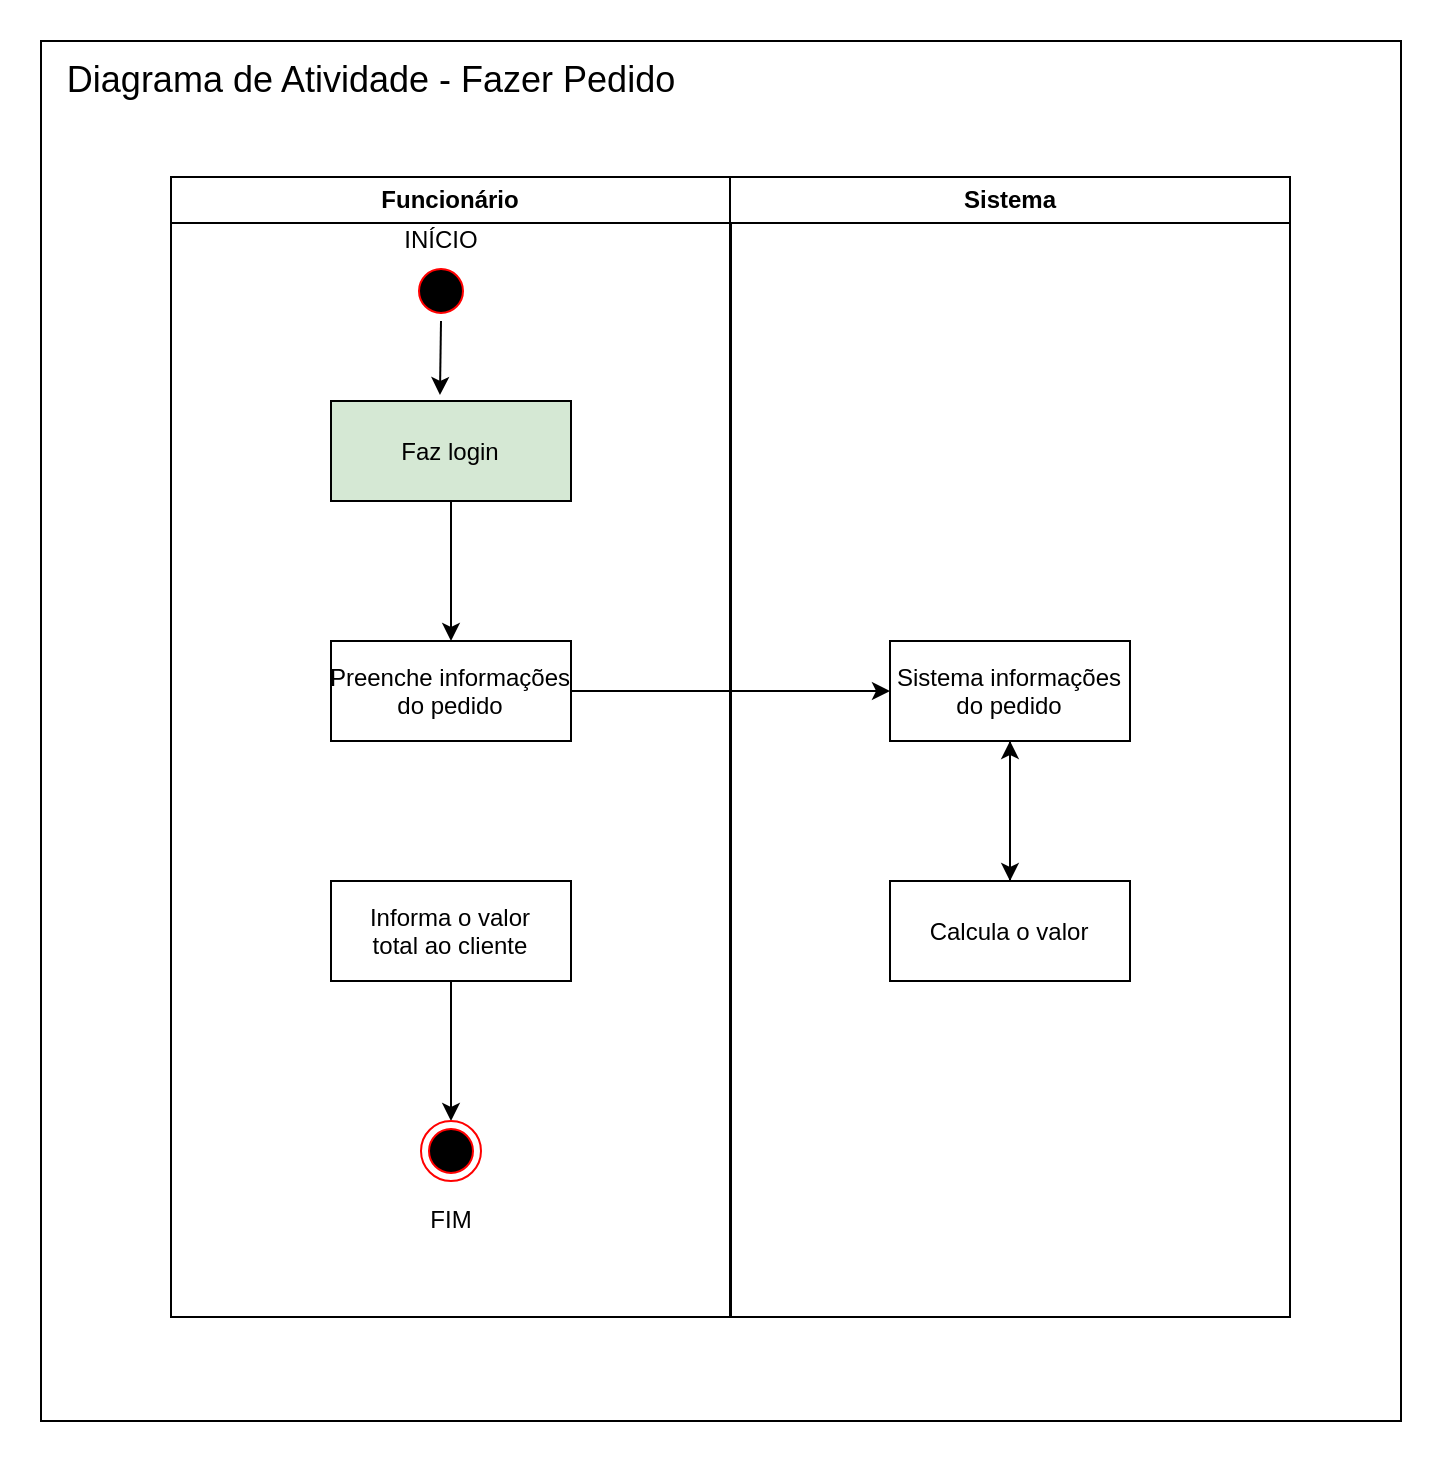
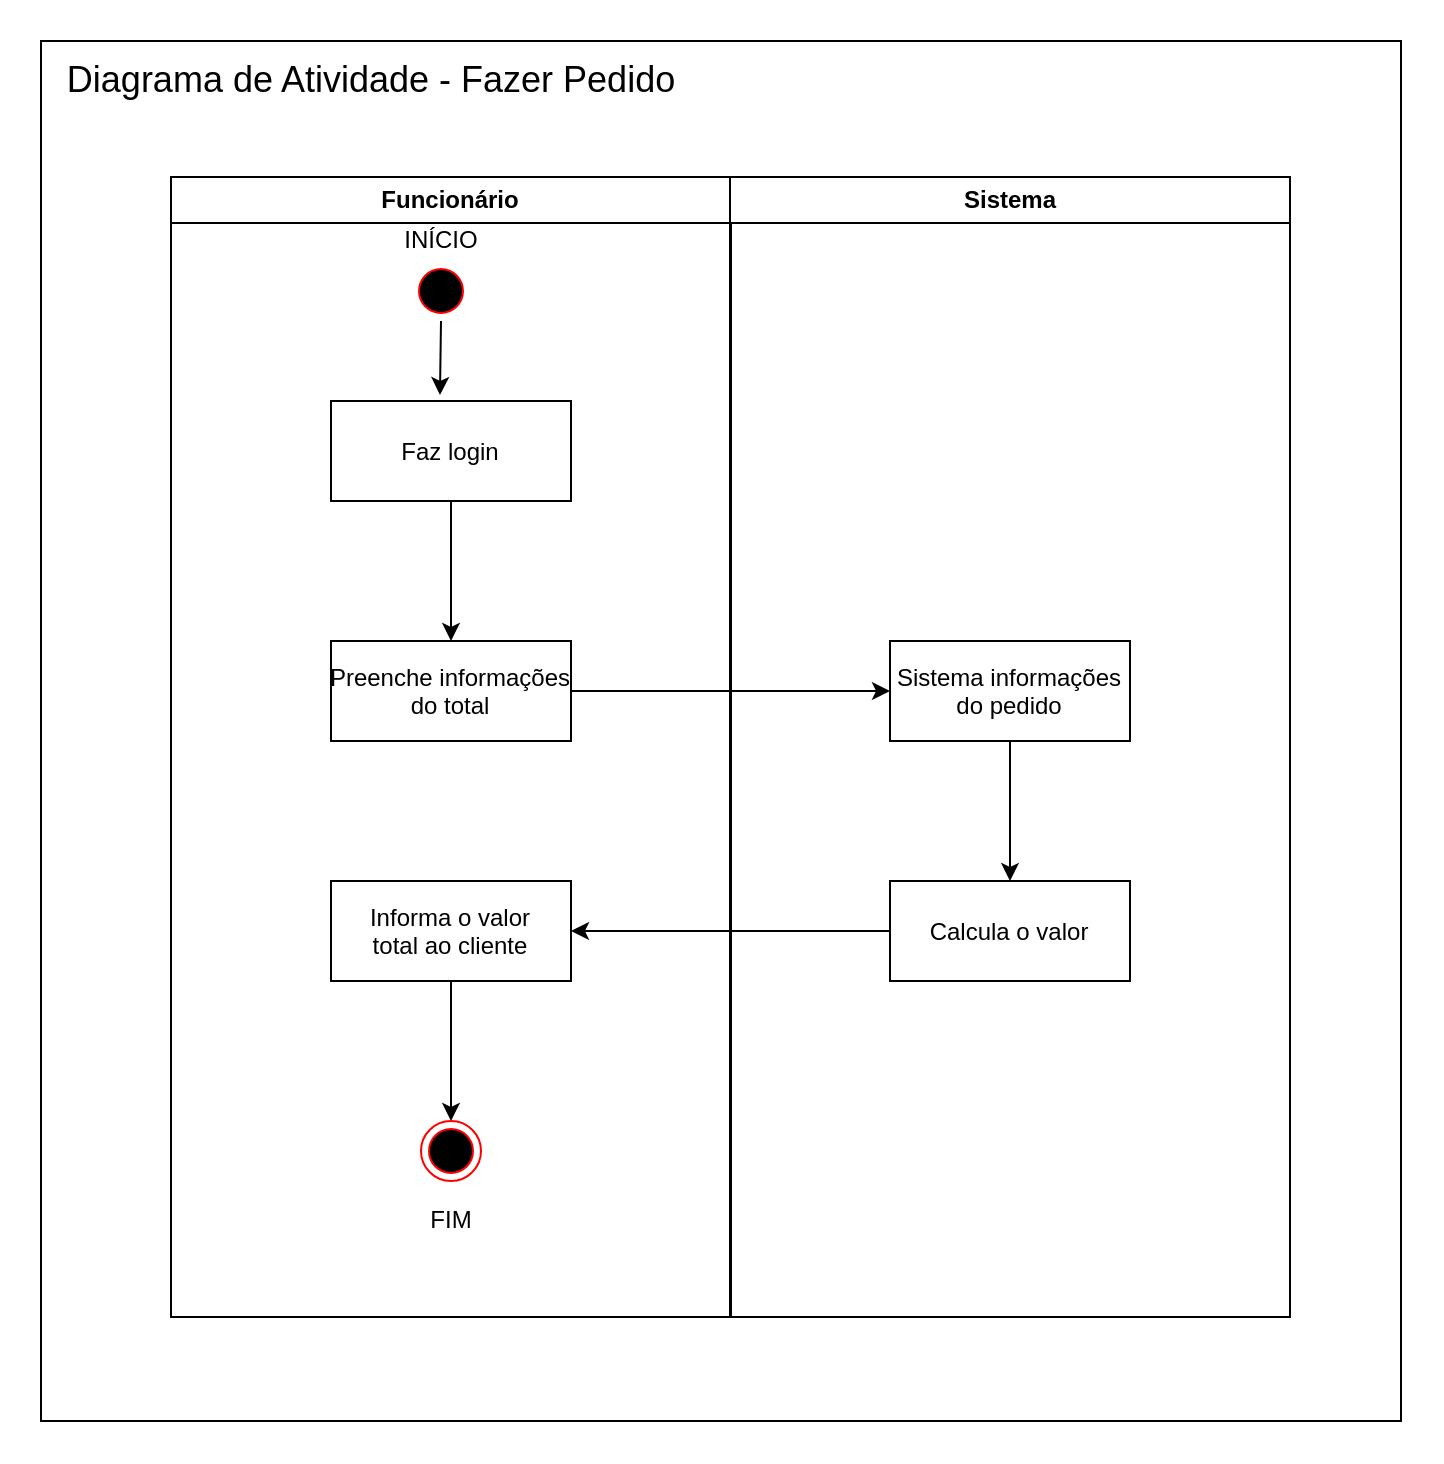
  <mxCell id="0" />
  <mxCell id="1" parent="0" />
  <mxCell id="2" value="" style="rounded=0;whiteSpace=wrap;html=1;" vertex="1" parent="1"><mxGeometry x="20" y="20" width="680" height="690" as="geometry" /></mxCell>
  <mxCell id="3" value="&lt;span style=&quot;font-size: 18px&quot;&gt;Diagrama de Atividade - Fazer Pedido&lt;br&gt;&lt;/span&gt;" style="text;html=1;align=center;verticalAlign=middle;resizable=0;points=[];autosize=1;" vertex="1" parent="1"><mxGeometry x="25" y="30" width="320" height="20" as="geometry" /></mxCell>
  <mxCell id="4" value="Funcionário" style="swimlane;whiteSpace=wrap;startSize=23;" vertex="1" parent="1"><mxGeometry x="85" y="88" width="280" height="570" as="geometry" /></mxCell>
  <mxCell id="5" style="edgeStyle=orthogonalEdgeStyle;rounded=0;orthogonalLoop=1;jettySize=auto;html=1;exitX=0.5;exitY=1;exitDx=0;exitDy=0;entryX=0.454;entryY=-0.06;entryDx=0;entryDy=0;entryPerimeter=0;" edge="1" parent="4" source="6" target="8"><mxGeometry relative="1" as="geometry" /></mxCell>
  <mxCell id="6" value="" style="ellipse;shape=startState;fillColor=#000000;strokeColor=#ff0000;" vertex="1" parent="4"><mxGeometry x="120" y="42" width="30" height="30" as="geometry" /></mxCell>
  <mxCell id="7" style="edgeStyle=orthogonalEdgeStyle;rounded=0;orthogonalLoop=1;jettySize=auto;html=1;" edge="1" parent="4" source="8" target="10"><mxGeometry relative="1" as="geometry" /></mxCell>
- <mxCell id="8" value="Faz login" style="fillColor=#d5e8d4;" vertex="1" parent="4"><mxGeometry x="80" y="112" width="120" height="50" as="geometry" /></mxCell>
+ <mxCell id="8" value="Faz login" style="" vertex="1" parent="4"><mxGeometry x="80" y="112" width="120" height="50" as="geometry" /></mxCell>
  <mxCell id="9" value="INÍCIO" style="text;html=1;align=center;verticalAlign=middle;resizable=0;points=[];autosize=1;" vertex="1" parent="4"><mxGeometry x="110" y="22" width="50" height="20" as="geometry" /></mxCell>
- <mxCell id="10" value="Preenche informações &#10;do pedido" style="" vertex="1" parent="4"><mxGeometry x="80" y="232" width="120" height="50" as="geometry" /></mxCell>
+ <mxCell id="10" value="Preenche informações &#10;do total" style="" vertex="1" parent="4"><mxGeometry x="80" y="232" width="120" height="50" as="geometry" /></mxCell>
  <mxCell id="11" style="edgeStyle=orthogonalEdgeStyle;rounded=0;orthogonalLoop=1;jettySize=auto;html=1;entryX=0.5;entryY=0;entryDx=0;entryDy=0;" edge="1" parent="4" source="12" target="13"><mxGeometry relative="1" as="geometry" /></mxCell>
  <mxCell id="12" value="Informa o valor &#10;total ao cliente" style="" vertex="1" parent="4"><mxGeometry x="80" y="352" width="120" height="50" as="geometry" /></mxCell>
  <mxCell id="13" value="" style="ellipse;html=1;shape=endState;fillColor=#000000;strokeColor=#ff0000;" vertex="1" parent="4"><mxGeometry x="125" y="472" width="30" height="30" as="geometry" /></mxCell>
  <mxCell id="14" value="FIM" style="text;html=1;align=center;verticalAlign=middle;resizable=0;points=[];autosize=1;" vertex="1" parent="4"><mxGeometry x="120" y="512" width="40" height="20" as="geometry" /></mxCell>
  <mxCell id="15" value="Sistema" style="swimlane;whiteSpace=wrap;startSize=23;" vertex="1" parent="1"><mxGeometry x="364.5" y="88" width="280" height="570" as="geometry" /></mxCell>
  <mxCell id="16" value="Sistema informações &#10;do pedido" style="" vertex="1" parent="15"><mxGeometry x="80" y="232" width="120" height="50" as="geometry" /></mxCell>
  <mxCell id="17" value="Calcula o valor" style="" vertex="1" parent="15"><mxGeometry x="80" y="352" width="120" height="50" as="geometry" /></mxCell>
  <mxCell id="18" style="edgeStyle=orthogonalEdgeStyle;rounded=0;orthogonalLoop=1;jettySize=auto;html=1;" edge="1" parent="1" source="10" target="16"><mxGeometry relative="1" as="geometry" /></mxCell>
  <mxCell id="19" style="edgeStyle=orthogonalEdgeStyle;rounded=0;orthogonalLoop=1;jettySize=auto;html=1;" edge="1" parent="1" source="16"><mxGeometry relative="1" as="geometry"><mxPoint x="504.5" y="440" as="targetPoint" /></mxGeometry></mxCell>
- <mxCell id="20" style="edgeStyle=orthogonalEdgeStyle;rounded=0;orthogonalLoop=1;jettySize=auto;html=1;" edge="1" parent="1" source="17" target="16"><mxGeometry relative="1" as="geometry" /></mxCell>
+ <mxCell id="20" style="edgeStyle=orthogonalEdgeStyle;rounded=0;orthogonalLoop=1;jettySize=auto;html=1;entryX=1;entryY=0.5;entryDx=0;entryDy=0;" edge="1" parent="1" source="17" target="12"><mxGeometry relative="1" as="geometry" /></mxCell>
